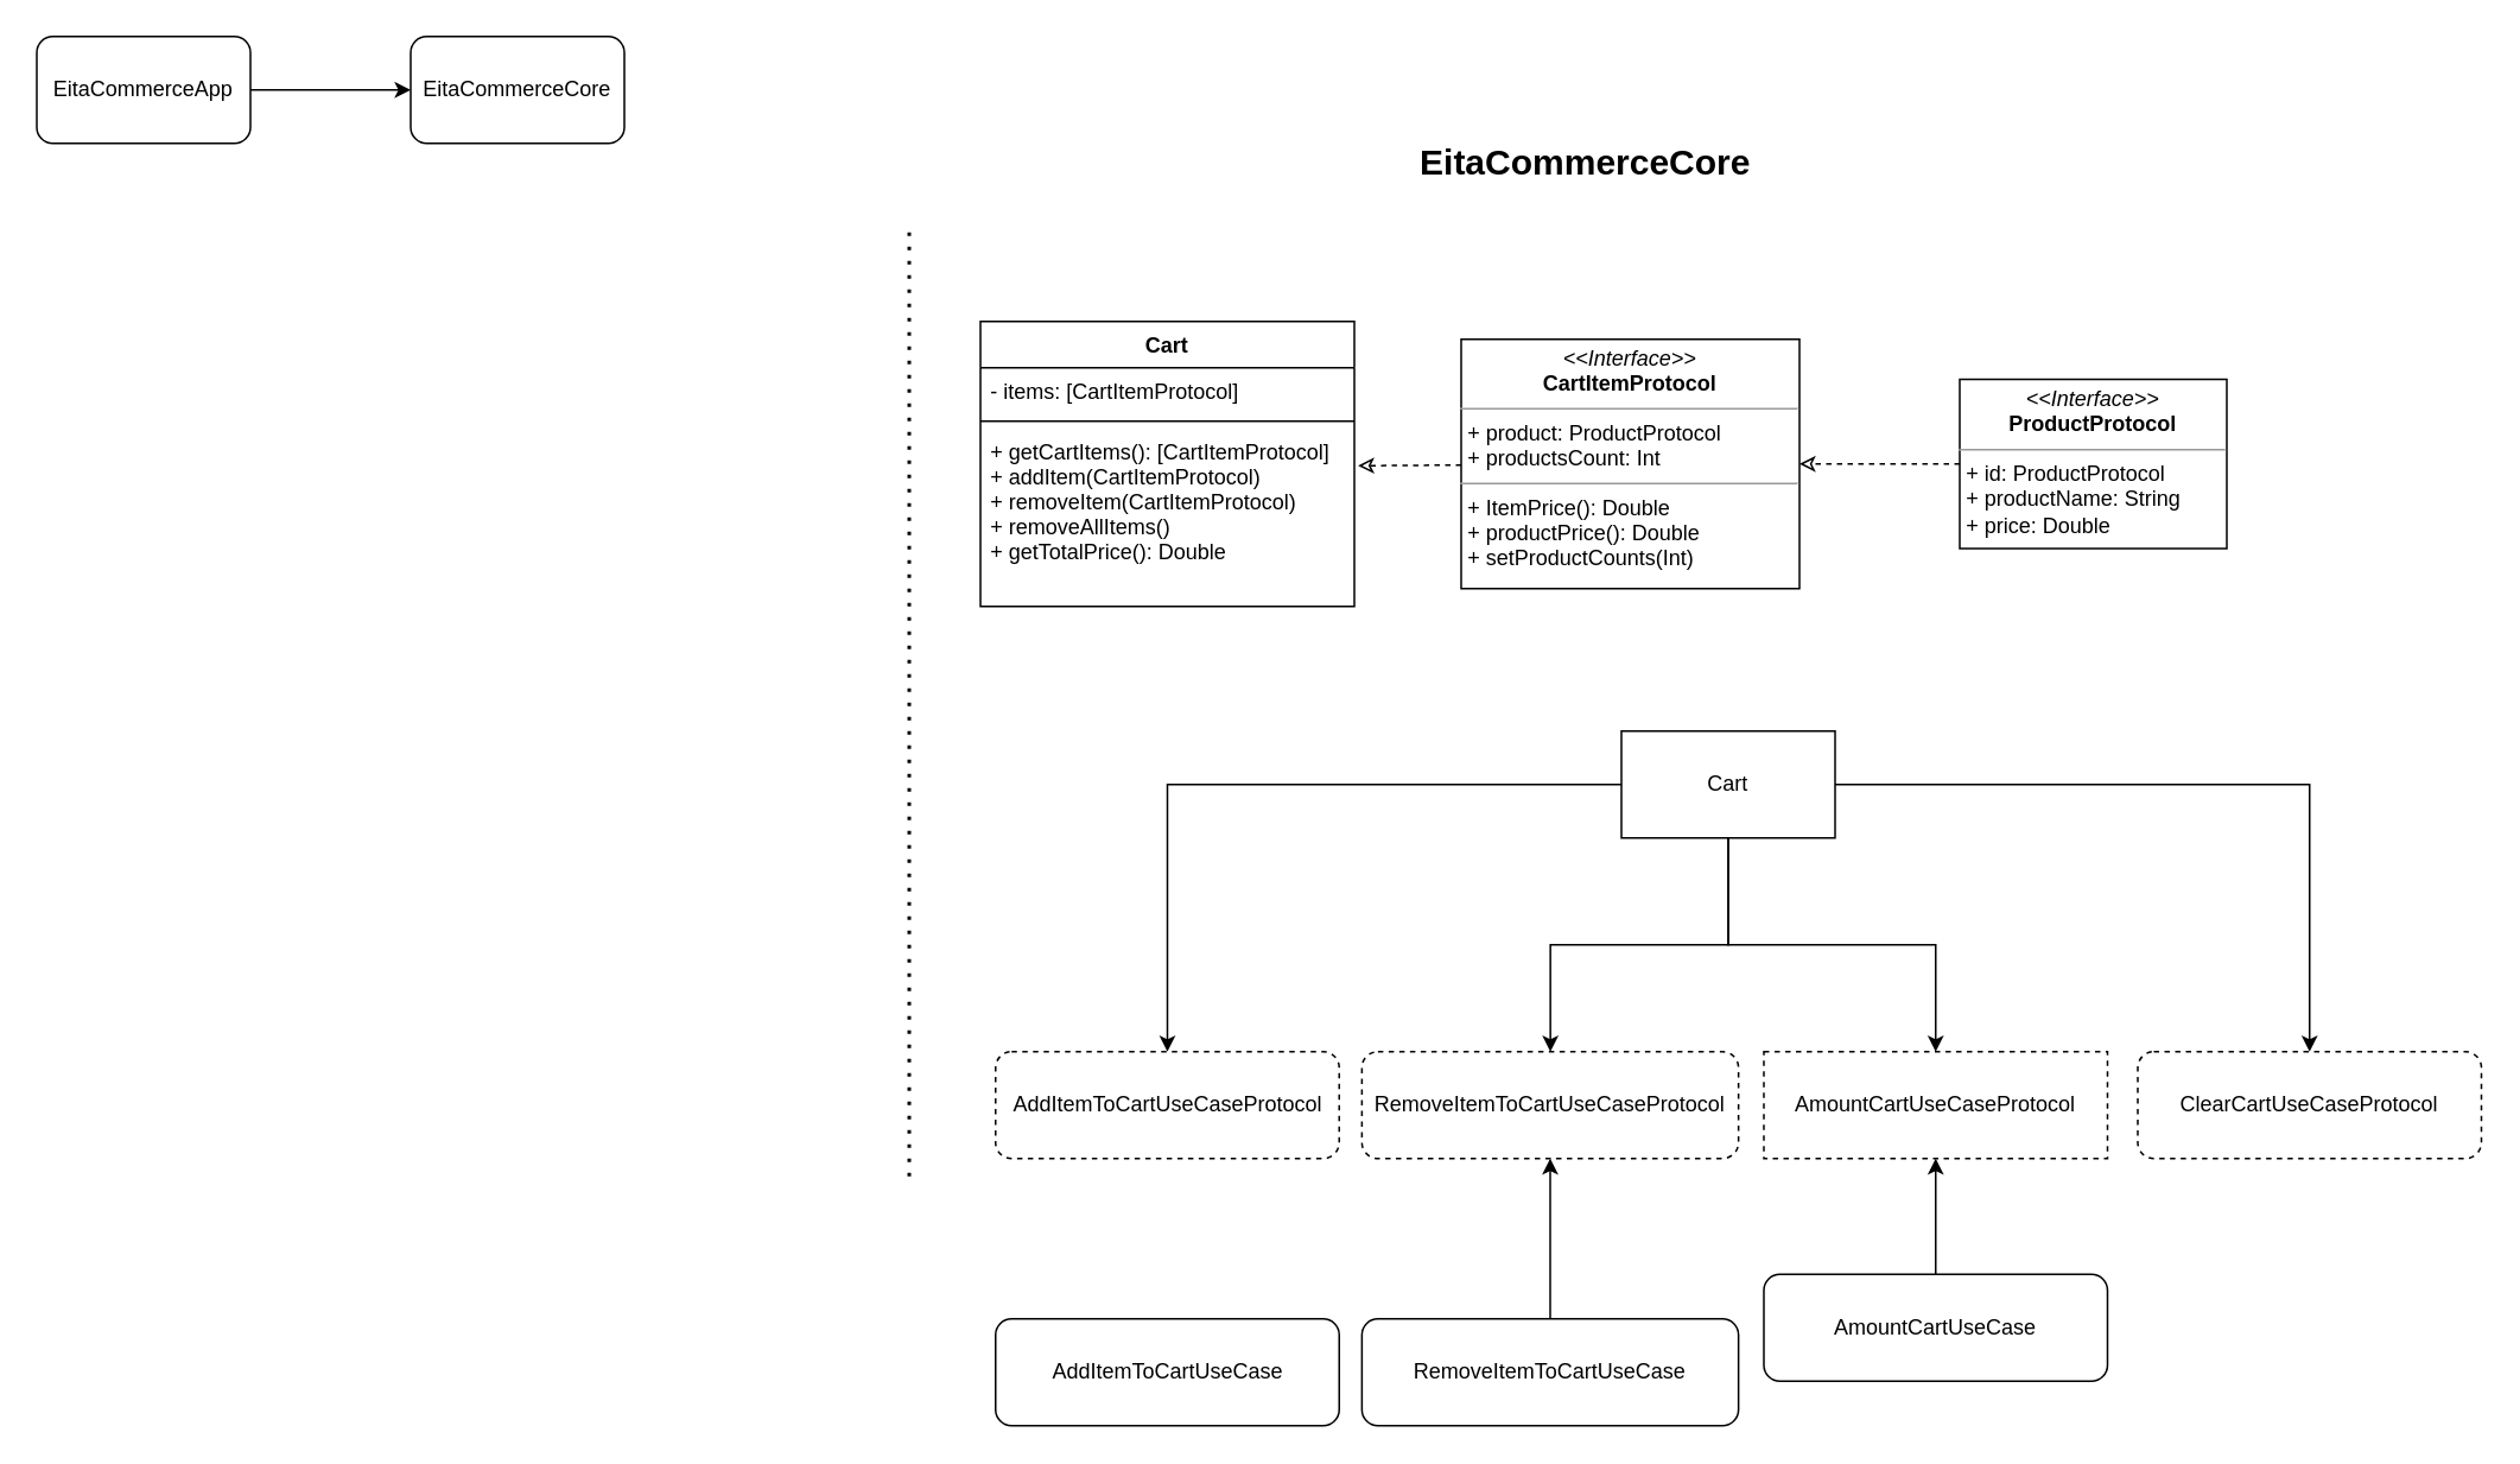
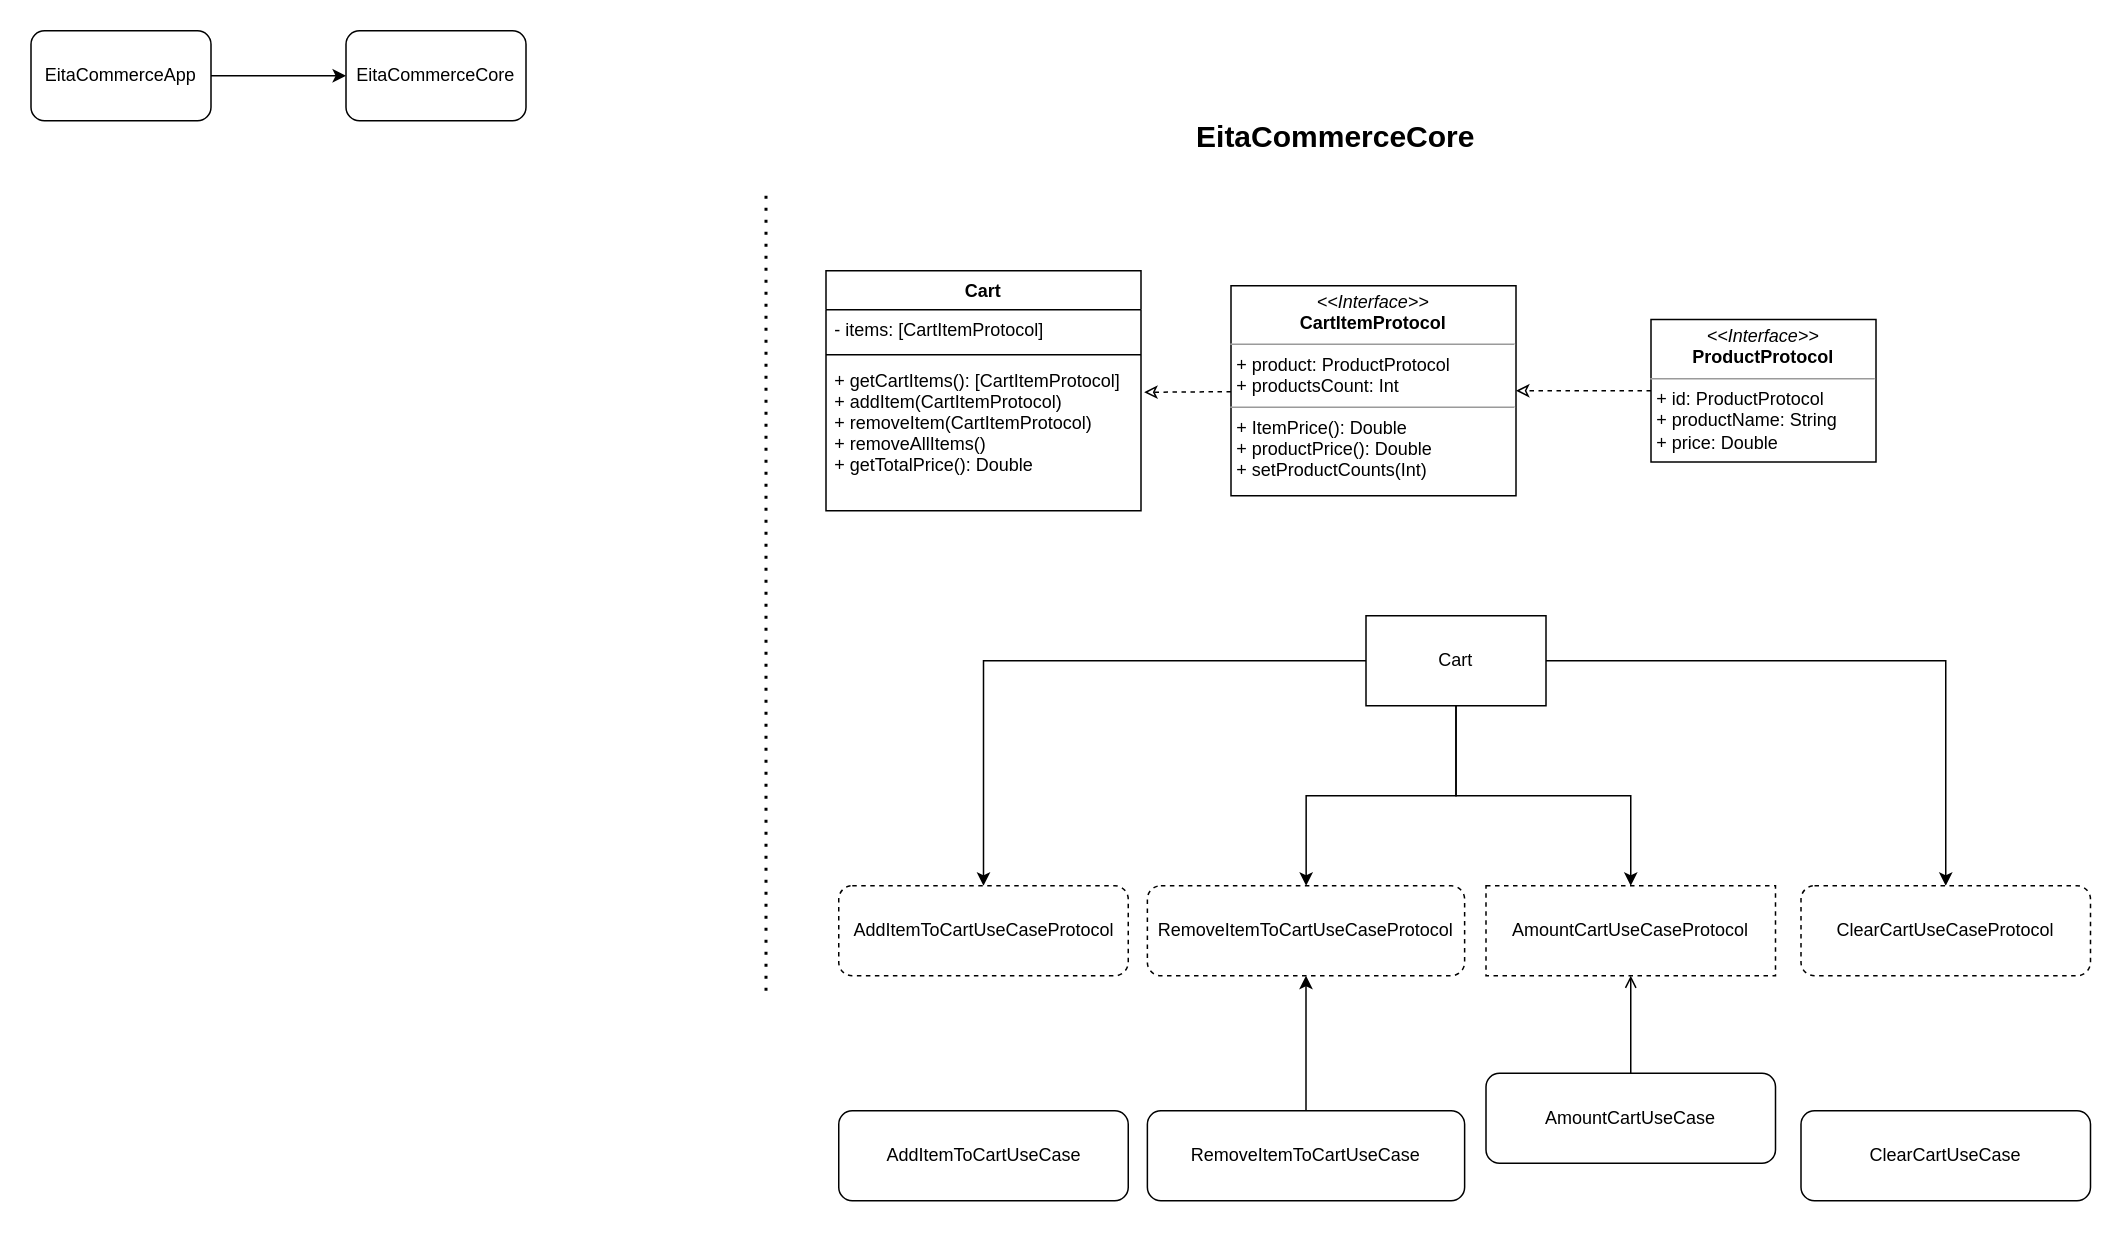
  <mxCell id="0" />
  <mxCell id="1" parent="0" />
  <mxCell id="2" value="EitaCommerceCore" style="rounded=1;whiteSpace=wrap;html=1;" parent="1" vertex="1"><mxGeometry x="230" y="20" width="120" height="60" as="geometry" /></mxCell>
  <mxCell id="3" style="edgeStyle=orthogonalEdgeStyle;rounded=0;orthogonalLoop=1;jettySize=auto;html=1;entryX=0;entryY=0.5;entryDx=0;entryDy=0;" parent="1" source="4" target="2" edge="1"><mxGeometry relative="1" as="geometry" /></mxCell>
  <mxCell id="4" value="EitaCommerceApp" style="rounded=1;whiteSpace=wrap;html=1;" parent="1" vertex="1"><mxGeometry x="20" y="20" width="120" height="60" as="geometry" /></mxCell>
  <mxCell id="5" value="" style="endArrow=none;dashed=1;html=1;dashPattern=1 3;strokeWidth=2;" parent="1" edge="1"><mxGeometry width="50" height="50" relative="1" as="geometry"><mxPoint x="510" y="660" as="sourcePoint" /><mxPoint x="510" y="130" as="targetPoint" /></mxGeometry></mxCell>
  <mxCell id="6" value="Cart" style="swimlane;fontStyle=1;align=center;verticalAlign=top;childLayout=stackLayout;horizontal=1;startSize=26;horizontalStack=0;resizeParent=1;resizeParentMax=0;resizeLast=0;collapsible=1;marginBottom=0;" parent="1" vertex="1"><mxGeometry x="550" y="180" width="210" height="160" as="geometry" /></mxCell>
  <mxCell id="7" value="- items: [CartItemProtocol]" style="text;strokeColor=none;fillColor=none;align=left;verticalAlign=top;spacingLeft=4;spacingRight=4;overflow=hidden;rotatable=0;points=[[0,0.5],[1,0.5]];portConstraint=eastwest;" parent="6" vertex="1"><mxGeometry y="26" width="210" height="26" as="geometry" /></mxCell>
  <mxCell id="8" value="" style="line;strokeWidth=1;fillColor=none;align=left;verticalAlign=middle;spacingTop=-1;spacingLeft=3;spacingRight=3;rotatable=0;labelPosition=right;points=[];portConstraint=eastwest;" parent="6" vertex="1"><mxGeometry y="52" width="210" height="8" as="geometry" /></mxCell>
  <mxCell id="9" value="+ getCartItems(): [CartItemProtocol]&#10;+ addItem(CartItemProtocol)&#10;+ removeItem(CartItemProtocol)&#10;+ removeAllItems()&#10;+ getTotalPrice(): Double" style="text;strokeColor=none;fillColor=none;align=left;verticalAlign=top;spacingLeft=4;spacingRight=4;overflow=hidden;rotatable=0;points=[[0,0.5],[1,0.5]];portConstraint=eastwest;" parent="6" vertex="1"><mxGeometry y="60" width="210" height="100" as="geometry" /></mxCell>
  <mxCell id="10" value="EitaCommerceCore" style="text;html=1;strokeColor=none;fillColor=none;align=center;verticalAlign=middle;whiteSpace=wrap;rounded=0;fontStyle=1;fontSize=20;" parent="1" vertex="1"><mxGeometry x="810" y="80" width="160" height="20" as="geometry" /></mxCell>
  <mxCell id="11" style="edgeStyle=none;rounded=0;sketch=0;orthogonalLoop=1;jettySize=auto;html=1;dashed=1;fontSize=20;startArrow=none;startFill=0;endArrow=classic;endFill=0;entryX=1.01;entryY=0.21;entryDx=0;entryDy=0;entryPerimeter=0;" parent="1" source="12" target="9" edge="1"><mxGeometry relative="1" as="geometry" /></mxCell>
  <mxCell id="12" value="&lt;p style=&quot;margin: 0px ; margin-top: 4px ; text-align: center&quot;&gt;&lt;i&gt;&amp;lt;&amp;lt;Interface&amp;gt;&amp;gt;&lt;/i&gt;&lt;br&gt;&lt;b&gt;CartItemProtocol&lt;/b&gt;&lt;/p&gt;&lt;hr size=&quot;1&quot;&gt;&lt;p style=&quot;margin: 0px ; margin-left: 4px&quot;&gt;+ product: ProductProtocol&lt;br&gt;+ productsCount: Int&lt;/p&gt;&lt;hr size=&quot;1&quot;&gt;&lt;p style=&quot;margin: 0px ; margin-left: 4px&quot;&gt;+ ItemPrice(): Double&lt;br&gt;+ productPrice(): Double&lt;/p&gt;&lt;p style=&quot;margin: 0px ; margin-left: 4px&quot;&gt;+ setProductCounts(Int)&lt;/p&gt;" style="verticalAlign=top;align=left;overflow=fill;fontSize=12;fontFamily=Helvetica;html=1;" parent="1" vertex="1"><mxGeometry x="820" y="190" width="190" height="140" as="geometry" /></mxCell>
  <mxCell id="13" style="edgeStyle=none;rounded=0;sketch=0;orthogonalLoop=1;jettySize=auto;html=1;entryX=1;entryY=0.5;entryDx=0;entryDy=0;dashed=1;fontSize=20;startArrow=none;startFill=0;endArrow=classic;endFill=0;" parent="1" source="14" target="12" edge="1"><mxGeometry relative="1" as="geometry" /></mxCell>
  <mxCell id="14" value="&lt;p style=&quot;margin: 0px ; margin-top: 4px ; text-align: center&quot;&gt;&lt;i&gt;&amp;lt;&amp;lt;Interface&amp;gt;&amp;gt;&lt;/i&gt;&lt;br&gt;&lt;b&gt;ProductProtocol&lt;/b&gt;&lt;/p&gt;&lt;hr size=&quot;1&quot;&gt;&lt;p style=&quot;margin: 0px ; margin-left: 4px&quot;&gt;+ id: ProductProtocol&lt;br&gt;+ productName: String&lt;/p&gt;&lt;p style=&quot;margin: 0px ; margin-left: 4px&quot;&gt;+ price: Double&lt;/p&gt;&lt;p style=&quot;margin: 0px ; margin-left: 4px&quot;&gt;&lt;br&gt;&lt;/p&gt;" style="verticalAlign=top;align=left;overflow=fill;fontSize=12;fontFamily=Helvetica;html=1;" parent="1" vertex="1"><mxGeometry x="1100" y="212.5" width="150" height="95" as="geometry" /></mxCell>
  <mxCell id="15" style="edgeStyle=orthogonalEdgeStyle;rounded=0;orthogonalLoop=1;jettySize=auto;html=1;" edge="1" parent="1" source="19" target="20"><mxGeometry relative="1" as="geometry" /></mxCell>
  <mxCell id="16" style="edgeStyle=orthogonalEdgeStyle;rounded=0;orthogonalLoop=1;jettySize=auto;html=1;exitX=0.5;exitY=1;exitDx=0;exitDy=0;" edge="1" parent="1" source="19" target="21"><mxGeometry relative="1" as="geometry" /></mxCell>
  <mxCell id="17" style="edgeStyle=orthogonalEdgeStyle;rounded=0;orthogonalLoop=1;jettySize=auto;html=1;exitX=1;exitY=0.5;exitDx=0;exitDy=0;" edge="1" parent="1" source="19" target="22"><mxGeometry relative="1" as="geometry" /></mxCell>
  <mxCell id="18" style="edgeStyle=orthogonalEdgeStyle;rounded=0;orthogonalLoop=1;jettySize=auto;html=1;" edge="1" parent="1" source="19" target="23"><mxGeometry relative="1" as="geometry" /></mxCell>
  <mxCell id="19" value="Cart" style="rounded=0;whiteSpace=wrap;html=1;" vertex="1" parent="1"><mxGeometry x="910" y="410" width="120" height="60" as="geometry" /></mxCell>
  <mxCell id="20" value="AddItemToCartUseCaseProtocol" style="rounded=1;whiteSpace=wrap;html=1;dashed=1;" vertex="1" parent="1"><mxGeometry x="558.5" y="590" width="193" height="60" as="geometry" /></mxCell>
  <mxCell id="21" value="RemoveItemToCartUseCaseProtocol" style="rounded=1;whiteSpace=wrap;html=1;dashed=1;" vertex="1" parent="1"><mxGeometry x="764.25" y="590" width="211.5" height="60" as="geometry" /></mxCell>
  <mxCell id="22" value="ClearCartUseCaseProtocol" style="rounded=1;whiteSpace=wrap;html=1;dashed=1;" vertex="1" parent="1"><mxGeometry x="1200" y="590" width="193" height="60" as="geometry" /></mxCell>
  <mxCell id="23" value="AmountCartUseCaseProtocol" style="whiteSpace=wrap;html=1;dashed=1;rounded=0;" vertex="1" parent="1"><mxGeometry x="990" y="590" width="193" height="60" as="geometry" /></mxCell>
  <mxCell id="24" value="AddItemToCartUseCase" style="rounded=1;whiteSpace=wrap;html=1;" vertex="1" parent="1"><mxGeometry x="558.5" y="740" width="193" height="60" as="geometry" /></mxCell>
  <mxCell id="25" style="edgeStyle=orthogonalEdgeStyle;rounded=0;orthogonalLoop=1;jettySize=auto;html=1;exitX=0.5;exitY=0;exitDx=0;exitDy=0;entryX=0.5;entryY=1;entryDx=0;entryDy=0;" edge="1" parent="1" source="26" target="21"><mxGeometry relative="1" as="geometry" /></mxCell>
  <mxCell id="26" value="RemoveItemToCartUseCase" style="rounded=1;whiteSpace=wrap;html=1;" vertex="1" parent="1"><mxGeometry x="764.25" y="740" width="211.5" height="60" as="geometry" /></mxCell>
- <mxCell id="28" style="edgeStyle=orthogonalEdgeStyle;rounded=0;orthogonalLoop=1;jettySize=auto;html=1;entryX=0.5;entryY=1;entryDx=0;entryDy=0;" edge="1" parent="1" source="29" target="23"><mxGeometry relative="1" as="geometry" /></mxCell>
+ <mxCell id="27" value="ClearCartUseCase" style="rounded=1;whiteSpace=wrap;html=1;" vertex="1" parent="1"><mxGeometry x="1200" y="740" width="193" height="60" as="geometry" /></mxCell>
+ <mxCell id="28" style="edgeStyle=orthogonalEdgeStyle;rounded=0;orthogonalLoop=1;jettySize=auto;html=1;entryX=0.5;entryY=1;entryDx=0;entryDy=0;endArrow=open;" edge="1" parent="1" source="29" target="23"><mxGeometry relative="1" as="geometry" /></mxCell>
  <mxCell id="29" value="AmountCartUseCase" style="rounded=1;whiteSpace=wrap;html=1;" vertex="1" parent="1"><mxGeometry x="990" y="715" width="193" height="60" as="geometry" /></mxCell>
